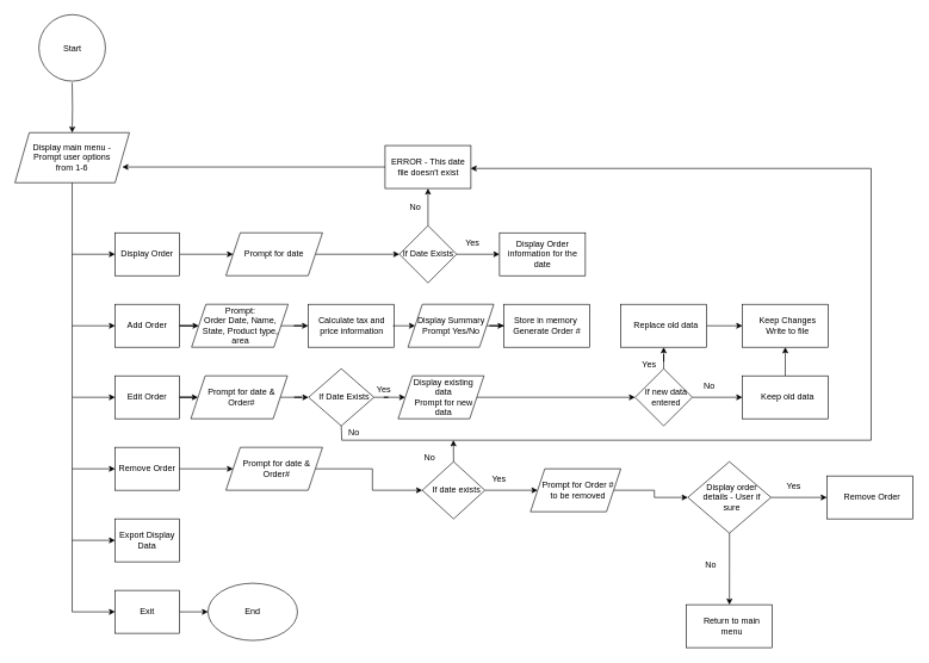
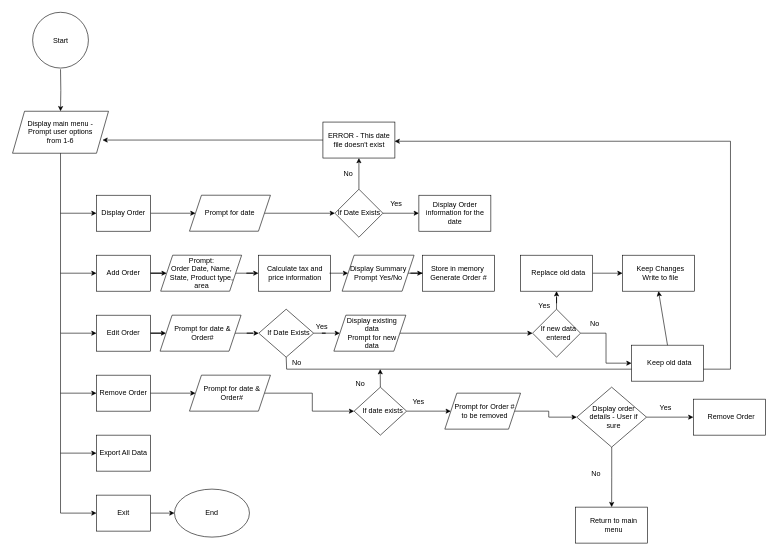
  <mxCell id="0" />
  <mxCell id="1" parent="0" />
  <mxCell id="2" value="" style="edgeStyle=orthogonalEdgeStyle;rounded=0;orthogonalLoop=1;jettySize=auto;html=1;" edge="1" parent="1" target="3"><mxGeometry relative="1" as="geometry"><mxPoint x="100" y="115" as="sourcePoint" /></mxGeometry></mxCell>
  <mxCell id="3" value="Display main menu - Prompt user options from 1-6" style="shape=parallelogram;perimeter=parallelogramPerimeter;html=1;fixedSize=1;rounded=0;sketch=0;whiteSpace=wrap;spacingLeft=20;spacingRight=20;" vertex="1" parent="1"><mxGeometry x="20" y="185" width="160" height="70" as="geometry" /></mxCell>
  <mxCell id="4" value="" style="endArrow=classic;html=1;rounded=0;exitX=0.5;exitY=1;exitDx=0;exitDy=0;entryX=0;entryY=0.5;entryDx=0;entryDy=0;" edge="1" parent="1" source="3"><mxGeometry width="50" height="50" relative="1" as="geometry"><mxPoint x="70" y="385" as="sourcePoint" /><mxPoint x="160" y="855" as="targetPoint" /><Array as="points"><mxPoint x="100" y="555" /><mxPoint x="100" y="855" /></Array></mxGeometry></mxCell>
  <mxCell id="5" value="" style="endArrow=classic;html=1;rounded=0;entryX=0;entryY=0.5;entryDx=0;entryDy=0;" edge="1" parent="1"><mxGeometry width="50" height="50" relative="1" as="geometry"><mxPoint x="100" y="755" as="sourcePoint" /><mxPoint x="160" y="755" as="targetPoint" /></mxGeometry></mxCell>
  <mxCell id="6" value="End" style="ellipse;whiteSpace=wrap;html=1;aspect=fixed;" vertex="1" parent="1"><mxGeometry x="290" y="815" width="125" height="80" as="geometry" /></mxCell>
  <mxCell id="7" value="" style="endArrow=classic;html=1;rounded=0;entryX=0;entryY=0.5;entryDx=0;entryDy=0;exitX=1;exitY=0.5;exitDx=0;exitDy=0;" edge="1" parent="1" source="20" target="6"><mxGeometry width="50" height="50" relative="1" as="geometry"><mxPoint x="260" y="855" as="sourcePoint" /><mxPoint x="290" y="805" as="targetPoint" /></mxGeometry></mxCell>
  <mxCell id="8" value="" style="endArrow=classic;html=1;rounded=0;entryX=0;entryY=0.5;entryDx=0;entryDy=0;" edge="1" parent="1"><mxGeometry width="50" height="50" relative="1" as="geometry"><mxPoint x="100" y="655" as="sourcePoint" /><mxPoint x="160" y="655" as="targetPoint" /><Array as="points" /></mxGeometry></mxCell>
  <mxCell id="9" value="" style="endArrow=classic;html=1;rounded=0;" edge="1" parent="1"><mxGeometry width="50" height="50" relative="1" as="geometry"><mxPoint x="100" y="555" as="sourcePoint" /><mxPoint x="160" y="555" as="targetPoint" /></mxGeometry></mxCell>
  <mxCell id="10" value="" style="endArrow=classic;html=1;rounded=0;entryX=0;entryY=0.5;entryDx=0;entryDy=0;" edge="1" parent="1"><mxGeometry width="50" height="50" relative="1" as="geometry"><mxPoint x="100" y="455" as="sourcePoint" /><mxPoint x="160" y="455" as="targetPoint" /></mxGeometry></mxCell>
  <mxCell id="11" value="" style="endArrow=classic;html=1;rounded=0;entryX=0;entryY=0.5;entryDx=0;entryDy=0;" edge="1" parent="1"><mxGeometry width="50" height="50" relative="1" as="geometry"><mxPoint x="100" y="355" as="sourcePoint" /><mxPoint x="160" y="355" as="targetPoint" /></mxGeometry></mxCell>
  <mxCell id="12" value="" style="edgeStyle=orthogonalEdgeStyle;rounded=0;orthogonalLoop=1;jettySize=auto;html=1;" edge="1" parent="1" source="13" target="22"><mxGeometry relative="1" as="geometry" /></mxCell>
  <mxCell id="13" value="&lt;span&gt;Display Order&lt;/span&gt;" style="rounded=0;whiteSpace=wrap;html=1;sketch=0;" vertex="1" parent="1"><mxGeometry x="160" y="325" width="90" height="60" as="geometry" /></mxCell>
  <mxCell id="14" value="" style="edgeStyle=orthogonalEdgeStyle;rounded=0;orthogonalLoop=1;jettySize=auto;html=1;" edge="1" parent="1" source="15" target="24"><mxGeometry relative="1" as="geometry" /></mxCell>
  <mxCell id="15" value="&lt;span&gt;Add Order&lt;/span&gt;" style="rounded=0;whiteSpace=wrap;html=1;sketch=0;" vertex="1" parent="1"><mxGeometry x="160" y="425" width="90" height="60" as="geometry" /></mxCell>
  <mxCell id="16" value="" style="edgeStyle=orthogonalEdgeStyle;rounded=0;orthogonalLoop=1;jettySize=auto;html=1;" edge="1" parent="1" source="17" target="26"><mxGeometry relative="1" as="geometry" /></mxCell>
  <mxCell id="17" value="Edit Order" style="rounded=0;whiteSpace=wrap;html=1;sketch=0;" vertex="1" parent="1"><mxGeometry x="160" y="525" width="90" height="60" as="geometry" /></mxCell>
  <mxCell id="18" value="Remove Order" style="rounded=0;whiteSpace=wrap;html=1;sketch=0;" vertex="1" parent="1"><mxGeometry x="160" y="625" width="90" height="60" as="geometry" /></mxCell>
- <mxCell id="19" value="Export Display Data" style="rounded=0;whiteSpace=wrap;html=1;sketch=0;" vertex="1" parent="1"><mxGeometry x="160" y="725" width="90" height="60" as="geometry" /></mxCell>
+ <mxCell id="19" value="Export All Data" style="rounded=0;whiteSpace=wrap;html=1;sketch=0;" vertex="1" parent="1"><mxGeometry x="160" y="725" width="90" height="60" as="geometry" /></mxCell>
  <mxCell id="20" value="&lt;span&gt;Exit&lt;/span&gt;" style="rounded=0;whiteSpace=wrap;html=1;sketch=0;" vertex="1" parent="1"><mxGeometry x="160" y="825" width="90" height="60" as="geometry" /></mxCell>
  <mxCell id="21" value="" style="edgeStyle=orthogonalEdgeStyle;rounded=0;orthogonalLoop=1;jettySize=auto;html=1;" edge="1" parent="1" source="22" target="32"><mxGeometry relative="1" as="geometry" /></mxCell>
  <mxCell id="22" value="Prompt for date" style="shape=parallelogram;perimeter=parallelogramPerimeter;whiteSpace=wrap;html=1;fixedSize=1;rounded=0;sketch=0;" vertex="1" parent="1"><mxGeometry x="315" y="325" width="135" height="60" as="geometry" /></mxCell>
  <mxCell id="23" value="" style="edgeStyle=orthogonalEdgeStyle;rounded=0;orthogonalLoop=1;jettySize=auto;html=1;" edge="1" parent="1" source="24" target="36"><mxGeometry relative="1" as="geometry" /></mxCell>
  <mxCell id="24" value="Prompt:&lt;br&gt;Order Date, Name, State, Product type, area" style="shape=parallelogram;perimeter=parallelogramPerimeter;whiteSpace=wrap;html=1;fixedSize=1;rounded=0;sketch=0;spacingLeft=10;spacingRight=8;spacingBottom=10;spacingTop=10;" vertex="1" parent="1"><mxGeometry x="267" y="425" width="135" height="60" as="geometry" /></mxCell>
  <mxCell id="25" value="" style="edgeStyle=orthogonalEdgeStyle;rounded=0;orthogonalLoop=1;jettySize=auto;html=1;" edge="1" parent="1" source="26" target="42"><mxGeometry relative="1" as="geometry" /></mxCell>
  <mxCell id="26" value="Prompt for date &amp;amp; Order#" style="shape=parallelogram;perimeter=parallelogramPerimeter;whiteSpace=wrap;html=1;fixedSize=1;rounded=0;sketch=0;spacingLeft=12;spacingRight=5;" vertex="1" parent="1"><mxGeometry x="266" y="525" width="135" height="60" as="geometry" /></mxCell>
  <mxCell id="27" value="" style="edgeStyle=orthogonalEdgeStyle;rounded=0;orthogonalLoop=1;jettySize=auto;html=1;" edge="1" parent="1" source="28" target="55"><mxGeometry relative="1" as="geometry" /></mxCell>
  <mxCell id="28" value="Prompt for date &amp;amp; Order#" style="shape=parallelogram;perimeter=parallelogramPerimeter;whiteSpace=wrap;html=1;fixedSize=1;rounded=0;sketch=0;spacingLeft=12;spacingRight=5;" vertex="1" parent="1"><mxGeometry x="315" y="625" width="135" height="60" as="geometry" /></mxCell>
  <mxCell id="29" value="" style="endArrow=classic;html=1;rounded=0;entryX=0;entryY=0.5;entryDx=0;entryDy=0;" edge="1" parent="1" target="28"><mxGeometry width="50" height="50" relative="1" as="geometry"><mxPoint x="250" y="655" as="sourcePoint" /><mxPoint x="300" y="605" as="targetPoint" /></mxGeometry></mxCell>
  <mxCell id="30" value="" style="edgeStyle=orthogonalEdgeStyle;rounded=0;orthogonalLoop=1;jettySize=auto;html=1;" edge="1" parent="1" source="32" target="33"><mxGeometry relative="1" as="geometry" /></mxCell>
  <mxCell id="31" value="" style="edgeStyle=orthogonalEdgeStyle;rounded=0;orthogonalLoop=1;jettySize=auto;html=1;" edge="1" parent="1" source="32" target="34"><mxGeometry relative="1" as="geometry" /></mxCell>
  <mxCell id="32" value="If Date Exists" style="rhombus;whiteSpace=wrap;html=1;rounded=0;sketch=0;" vertex="1" parent="1"><mxGeometry x="557.5" y="315" width="80" height="80" as="geometry" /></mxCell>
  <mxCell id="33" value="ERROR - This date file doesn't exist" style="whiteSpace=wrap;html=1;rounded=0;sketch=0;" vertex="1" parent="1"><mxGeometry x="537.5" y="203" width="120" height="60" as="geometry" /></mxCell>
  <mxCell id="34" value="&lt;span&gt;Display Order information for the date&lt;/span&gt;" style="whiteSpace=wrap;html=1;rounded=0;sketch=0;" vertex="1" parent="1"><mxGeometry x="697.5" y="325" width="120" height="60" as="geometry" /></mxCell>
  <mxCell id="35" value="" style="endArrow=classic;html=1;rounded=0;exitX=0;exitY=0.5;exitDx=0;exitDy=0;" edge="1" parent="1" source="33"><mxGeometry width="50" height="50" relative="1" as="geometry"><mxPoint x="462" y="260" as="sourcePoint" /><mxPoint x="170" y="233" as="targetPoint" /></mxGeometry></mxCell>
  <mxCell id="36" value="Calculate tax and price information" style="whiteSpace=wrap;html=1;rounded=0;sketch=0;spacingLeft=10;spacingRight=8;spacingBottom=10;spacingTop=10;" vertex="1" parent="1"><mxGeometry x="430" y="425" width="120" height="60" as="geometry" /></mxCell>
  <mxCell id="37" value="" style="edgeStyle=orthogonalEdgeStyle;rounded=0;orthogonalLoop=1;jettySize=auto;html=1;" edge="1" parent="1" source="38" target="40"><mxGeometry relative="1" as="geometry" /></mxCell>
  <mxCell id="38" value="Display Summary&lt;br&gt;Prompt Yes/No" style="shape=parallelogram;perimeter=parallelogramPerimeter;whiteSpace=wrap;html=1;fixedSize=1;rounded=0;sketch=0;" vertex="1" parent="1"><mxGeometry x="569.5" y="425" width="120" height="60" as="geometry" /></mxCell>
  <mxCell id="39" value="" style="edgeStyle=orthogonalEdgeStyle;rounded=0;orthogonalLoop=1;jettySize=auto;html=1;entryX=0;entryY=0.5;entryDx=0;entryDy=0;" edge="1" parent="1" target="38"><mxGeometry relative="1" as="geometry"><mxPoint x="548.5" y="455" as="sourcePoint" /><mxPoint x="570" y="455" as="targetPoint" /></mxGeometry></mxCell>
  <mxCell id="40" value="Store in memory&amp;nbsp;&lt;br&gt;Generate Order #" style="whiteSpace=wrap;html=1;rounded=0;sketch=0;" vertex="1" parent="1"><mxGeometry x="703.5" y="425" width="120" height="60" as="geometry" /></mxCell>
  <mxCell id="41" value="" style="edgeStyle=orthogonalEdgeStyle;rounded=0;orthogonalLoop=1;jettySize=auto;html=1;" edge="1" parent="1" source="42" target="44"><mxGeometry relative="1" as="geometry" /></mxCell>
  <mxCell id="42" value="&lt;span&gt;If Date Exists&lt;/span&gt;" style="rhombus;whiteSpace=wrap;html=1;rounded=0;sketch=0;spacingLeft=12;spacingRight=5;" vertex="1" parent="1"><mxGeometry x="430.5" y="515" width="91.5" height="80" as="geometry" /></mxCell>
  <mxCell id="43" value="" style="edgeStyle=orthogonalEdgeStyle;rounded=0;orthogonalLoop=1;jettySize=auto;html=1;" edge="1" parent="1" source="44" target="48"><mxGeometry relative="1" as="geometry" /></mxCell>
  <mxCell id="44" value="Display existing data&lt;br&gt;Prompt for new data" style="shape=parallelogram;perimeter=parallelogramPerimeter;whiteSpace=wrap;html=1;fixedSize=1;rounded=0;sketch=0;spacingLeft=12;spacingRight=5;" vertex="1" parent="1"><mxGeometry x="555.75" y="525" width="120" height="60" as="geometry" /></mxCell>
  <mxCell id="45" value="" style="endArrow=classic;html=1;rounded=0;exitX=0.5;exitY=1;exitDx=0;exitDy=0;" edge="1" parent="1" source="42"><mxGeometry width="50" height="50" relative="1" as="geometry"><mxPoint x="547" y="705" as="sourcePoint" /><mxPoint x="657" y="235" as="targetPoint" /><Array as="points"><mxPoint x="477" y="615" /><mxPoint x="1217" y="615" /><mxPoint x="1217" y="235" /></Array></mxGeometry></mxCell>
  <mxCell id="46" value="" style="edgeStyle=orthogonalEdgeStyle;rounded=0;orthogonalLoop=1;jettySize=auto;html=1;" edge="1" parent="1" source="48" target="49"><mxGeometry relative="1" as="geometry" /></mxCell>
  <mxCell id="47" value="" style="edgeStyle=orthogonalEdgeStyle;rounded=0;orthogonalLoop=1;jettySize=auto;html=1;" edge="1" parent="1" source="48" target="51"><mxGeometry relative="1" as="geometry" /></mxCell>
  <mxCell id="48" value="If new data entered" style="rhombus;whiteSpace=wrap;html=1;rounded=0;sketch=0;spacingLeft=12;spacingRight=5;" vertex="1" parent="1"><mxGeometry x="887" y="515" width="80" height="80" as="geometry" /></mxCell>
- <mxCell id="49" value="Keep old data" style="whiteSpace=wrap;html=1;rounded=0;sketch=0;spacingLeft=12;spacingRight=5;" vertex="1" parent="1"><mxGeometry x="1037" y="525" width="120" height="60" as="geometry" /></mxCell>
+ <mxCell id="49" value="Keep old data" style="whiteSpace=wrap;html=1;rounded=0;sketch=0;spacingLeft=12;spacingRight=5;" vertex="1" parent="1"><mxGeometry x="1052" y="575" width="120" height="60" as="geometry" /></mxCell>
  <mxCell id="50" value="" style="edgeStyle=orthogonalEdgeStyle;rounded=0;orthogonalLoop=1;jettySize=auto;html=1;" edge="1" parent="1" source="51" target="52"><mxGeometry relative="1" as="geometry" /></mxCell>
  <mxCell id="51" value="Replace old data" style="whiteSpace=wrap;html=1;rounded=0;sketch=0;spacingLeft=12;spacingRight=5;" vertex="1" parent="1"><mxGeometry x="867" y="425" width="120" height="60" as="geometry" /></mxCell>
  <mxCell id="52" value="Keep Changes&lt;br&gt;Write to file" style="whiteSpace=wrap;html=1;rounded=0;sketch=0;spacingLeft=12;spacingRight=5;" vertex="1" parent="1"><mxGeometry x="1037" y="425" width="120" height="60" as="geometry" /></mxCell>
  <mxCell id="53" value="" style="endArrow=classic;html=1;rounded=0;exitX=0.5;exitY=0;exitDx=0;exitDy=0;entryX=0.5;entryY=1;entryDx=0;entryDy=0;" edge="1" parent="1" source="49" target="52"><mxGeometry width="50" height="50" relative="1" as="geometry"><mxPoint x="856" y="345" as="sourcePoint" /><mxPoint x="967" y="365" as="targetPoint" /><Array as="points" /></mxGeometry></mxCell>
  <mxCell id="54" value="" style="edgeStyle=orthogonalEdgeStyle;rounded=0;orthogonalLoop=1;jettySize=auto;html=1;" edge="1" parent="1" source="55" target="58"><mxGeometry relative="1" as="geometry" /></mxCell>
  <mxCell id="55" value="If date exists" style="rhombus;whiteSpace=wrap;html=1;rounded=0;sketch=0;spacingLeft=12;spacingRight=5;" vertex="1" parent="1"><mxGeometry x="589.5" y="645" width="87.5" height="80" as="geometry" /></mxCell>
  <mxCell id="56" value="" style="endArrow=classic;html=1;rounded=0;exitX=0.5;exitY=0;exitDx=0;exitDy=0;" edge="1" parent="1" source="55"><mxGeometry width="50" height="50" relative="1" as="geometry"><mxPoint x="697" y="665" as="sourcePoint" /><mxPoint x="633" y="615" as="targetPoint" /><Array as="points" /></mxGeometry></mxCell>
  <mxCell id="57" value="" style="edgeStyle=orthogonalEdgeStyle;rounded=0;orthogonalLoop=1;jettySize=auto;html=1;" edge="1" parent="1" source="58" target="61"><mxGeometry relative="1" as="geometry" /></mxCell>
  <mxCell id="58" value="Prompt for Order # to be removed" style="shape=parallelogram;perimeter=parallelogramPerimeter;whiteSpace=wrap;html=1;fixedSize=1;rounded=0;sketch=0;spacingLeft=12;spacingRight=5;" vertex="1" parent="1"><mxGeometry x="740.75" y="655" width="126.25" height="60" as="geometry" /></mxCell>
  <mxCell id="59" value="" style="edgeStyle=orthogonalEdgeStyle;rounded=0;orthogonalLoop=1;jettySize=auto;html=1;" edge="1" parent="1" source="61" target="62"><mxGeometry relative="1" as="geometry" /></mxCell>
  <mxCell id="60" value="" style="edgeStyle=orthogonalEdgeStyle;rounded=0;orthogonalLoop=1;jettySize=auto;html=1;" edge="1" parent="1" source="61" target="63"><mxGeometry relative="1" as="geometry" /></mxCell>
  <mxCell id="61" value="Display order details - User if sure" style="rhombus;whiteSpace=wrap;html=1;rounded=0;sketch=0;spacingLeft=12;spacingRight=5;" vertex="1" parent="1"><mxGeometry x="960.75" y="645" width="116.25" height="100" as="geometry" /></mxCell>
  <mxCell id="62" value="Remove Order" style="whiteSpace=wrap;html=1;rounded=0;sketch=0;spacingLeft=12;spacingRight=5;" vertex="1" parent="1"><mxGeometry x="1155.125" y="665" width="120" height="60" as="geometry" /></mxCell>
  <mxCell id="63" value="Return to main menu" style="rounded=0;whiteSpace=wrap;html=1;sketch=0;spacingLeft=12;spacingRight=5;" vertex="1" parent="1"><mxGeometry x="958.875" y="845" width="120" height="60" as="geometry" /></mxCell>
  <mxCell id="64" value="Yes" style="text;html=1;strokeColor=none;fillColor=none;align=center;verticalAlign=middle;whiteSpace=wrap;rounded=0;sketch=0;" vertex="1" parent="1"><mxGeometry x="629.5" y="325" width="60" height="30" as="geometry" /></mxCell>
  <mxCell id="65" value="No" style="text;html=1;strokeColor=none;fillColor=none;align=center;verticalAlign=middle;whiteSpace=wrap;rounded=0;sketch=0;" vertex="1" parent="1"><mxGeometry x="550" y="275" width="60" height="30" as="geometry" /></mxCell>
  <mxCell id="66" value="Yes" style="text;html=1;strokeColor=none;fillColor=none;align=center;verticalAlign=middle;whiteSpace=wrap;rounded=0;sketch=0;" vertex="1" parent="1"><mxGeometry x="877" y="495" width="60" height="30" as="geometry" /></mxCell>
  <mxCell id="67" value="No" style="text;html=1;strokeColor=none;fillColor=none;align=center;verticalAlign=middle;whiteSpace=wrap;rounded=0;sketch=0;" vertex="1" parent="1"><mxGeometry x="960.75" y="525" width="60" height="30" as="geometry" /></mxCell>
  <mxCell id="68" value="Yes" style="text;html=1;strokeColor=none;fillColor=none;align=center;verticalAlign=middle;whiteSpace=wrap;rounded=0;sketch=0;" vertex="1" parent="1"><mxGeometry x="667" y="655" width="60" height="30" as="geometry" /></mxCell>
  <mxCell id="69" value="No" style="text;html=1;strokeColor=none;fillColor=none;align=center;verticalAlign=middle;whiteSpace=wrap;rounded=0;sketch=0;" vertex="1" parent="1"><mxGeometry x="569.5" y="625" width="60" height="30" as="geometry" /></mxCell>
  <mxCell id="70" value="Yes" style="text;html=1;strokeColor=none;fillColor=none;align=center;verticalAlign=middle;whiteSpace=wrap;rounded=0;sketch=0;" vertex="1" parent="1"><mxGeometry x="1078.88" y="665" width="60" height="30" as="geometry" /></mxCell>
  <mxCell id="71" value="No" style="text;html=1;strokeColor=none;fillColor=none;align=center;verticalAlign=middle;whiteSpace=wrap;rounded=0;sketch=0;" vertex="1" parent="1"><mxGeometry x="963" y="775" width="60" height="30" as="geometry" /></mxCell>
  <mxCell id="72" value="Yes" style="text;html=1;strokeColor=none;fillColor=none;align=center;verticalAlign=middle;whiteSpace=wrap;rounded=0;sketch=0;" vertex="1" parent="1"><mxGeometry x="515.75" y="534" width="40" height="20" as="geometry" /></mxCell>
  <mxCell id="73" value="No" style="text;html=1;strokeColor=none;fillColor=none;align=center;verticalAlign=middle;whiteSpace=wrap;rounded=0;sketch=0;" vertex="1" parent="1"><mxGeometry x="469" y="594" width="50" height="20" as="geometry" /></mxCell>
  <mxCell id="74" value="&lt;span&gt;Start&lt;/span&gt;" style="ellipse;whiteSpace=wrap;html=1;aspect=fixed;rounded=0;sketch=0;" vertex="1" parent="1"><mxGeometry x="53.5" y="20" width="93" height="93" as="geometry" /></mxCell>
